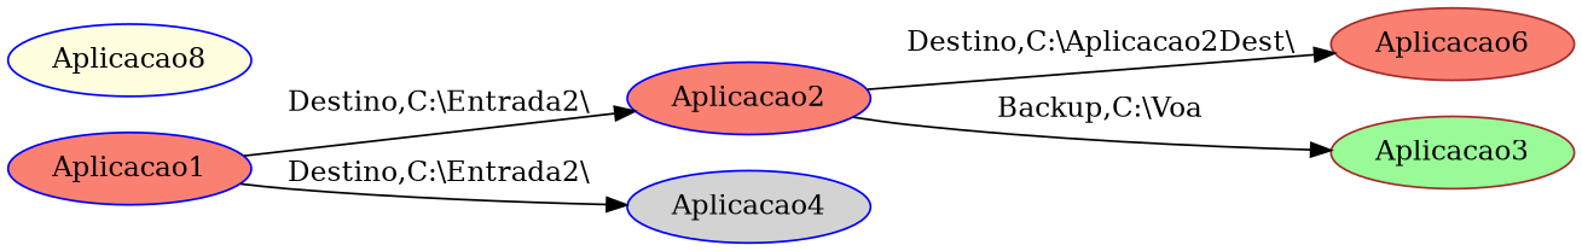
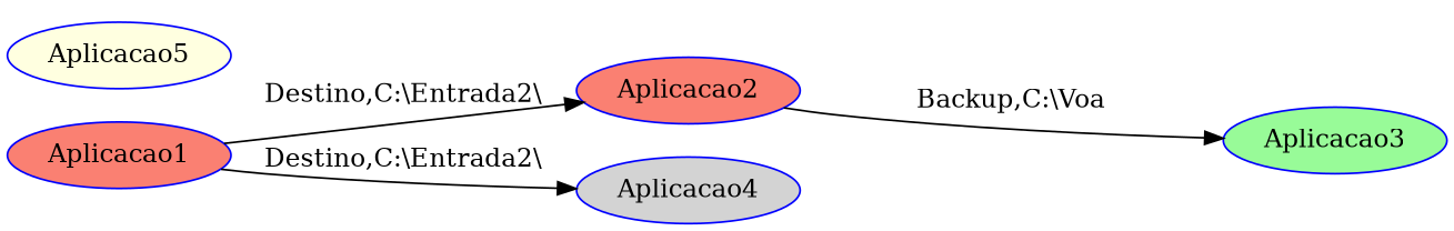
  digraph {
    rankdir=LR
    node [color=blue fillcolor=salmon style=filled]
    1 [label=Aplicacao1]
    2 [label=Aplicacao2]
    4 [fillcolor=lightgrey label=Aplicacao4]
-   6 [color=brown label=Aplicacao6]
-   3 [color=brown fillcolor=palegreen label=Aplicacao3]
-   5 [fillcolor=lightyellow label=Aplicacao8]
+   3 [fillcolor=palegreen label=Aplicacao3]
+   5 [fillcolor=lightyellow label=Aplicacao5]
    1 -> 2 [label="Destino,C:\\Entrada2\\"]
    1 -> 4 [label="Destino,C:\\Entrada2\\"]
-   2 -> 6 [label="Destino,C:\\Aplicacao2Dest\\"]
    2 -> 3 [label="Backup,C:\\Voa"]
  }
